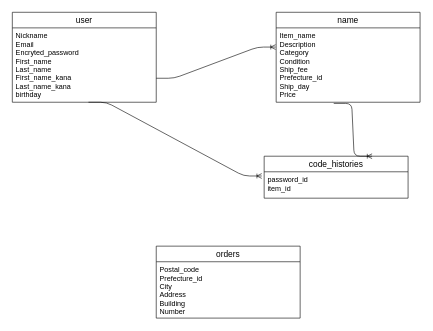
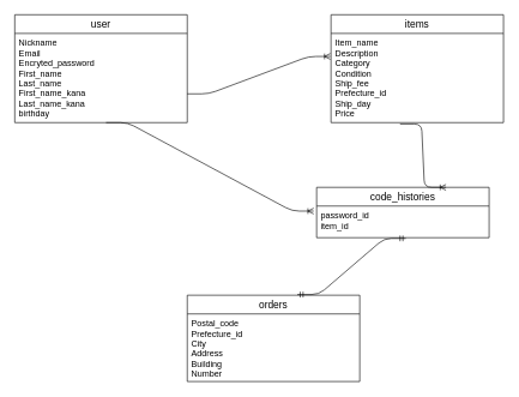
  <mxCell id="0" />
  <mxCell id="1" parent="0" />
  <mxCell id="2" value="user" style="swimlane;fontStyle=0;childLayout=stackLayout;horizontal=1;startSize=26;horizontalStack=0;resizeParent=1;resizeParentMax=0;resizeLast=0;collapsible=1;marginBottom=0;align=center;fontSize=14;" parent="1" vertex="1"><mxGeometry x="20" y="20" width="240" height="150" as="geometry" /></mxCell>
  <mxCell id="3" value="Nickname&#10;Email&#10;Encryted_password&#10;First_name&#10;Last_name&#10;First_name_kana&#10;Last_name_kana&#10;birthday&#10;" style="text;strokeColor=none;fillColor=none;spacingLeft=4;spacingRight=4;overflow=hidden;rotatable=0;points=[[0,0.5],[1,0.5]];portConstraint=eastwest;fontSize=12;" parent="2" vertex="1"><mxGeometry y="26" width="240" height="124" as="geometry" /></mxCell>
- <mxCell id="4" value="name" style="swimlane;fontStyle=0;childLayout=stackLayout;horizontal=1;startSize=26;horizontalStack=0;resizeParent=1;resizeParentMax=0;resizeLast=0;collapsible=1;marginBottom=0;align=center;fontSize=14;" parent="1" vertex="1"><mxGeometry x="460" y="20" width="240" height="150" as="geometry" /></mxCell>
+ <mxCell id="4" value="items" style="swimlane;fontStyle=0;childLayout=stackLayout;horizontal=1;startSize=26;horizontalStack=0;resizeParent=1;resizeParentMax=0;resizeLast=0;collapsible=1;marginBottom=0;align=center;fontSize=14;" parent="1" vertex="1"><mxGeometry x="460" y="20" width="240" height="150" as="geometry" /></mxCell>
  <mxCell id="5" value="Item_name&#10;Description&#10;Category&#10;Condition&#10;Ship_fee&#10;Prefecture_id&#10;Ship_day&#10;Price&#10;" style="text;strokeColor=none;fillColor=none;spacingLeft=4;spacingRight=4;overflow=hidden;rotatable=0;points=[[0,0.5],[1,0.5]];portConstraint=eastwest;fontSize=12;" parent="4" vertex="1"><mxGeometry y="26" width="240" height="124" as="geometry" /></mxCell>
  <mxCell id="6" value="orders" style="swimlane;fontStyle=0;childLayout=stackLayout;horizontal=1;startSize=26;horizontalStack=0;resizeParent=1;resizeParentMax=0;resizeLast=0;collapsible=1;marginBottom=0;align=center;fontSize=14;" parent="1" vertex="1"><mxGeometry x="260" y="410" width="240" height="120" as="geometry" /></mxCell>
  <mxCell id="7" value="Postal_code&#10;Prefecture_id&#10;City&#10;Address&#10;Building&#10;Number" style="text;strokeColor=none;fillColor=none;spacingLeft=4;spacingRight=4;overflow=hidden;rotatable=0;points=[[0,0.5],[1,0.5]];portConstraint=eastwest;fontSize=12;" parent="6" vertex="1"><mxGeometry y="26" width="240" height="94" as="geometry" /></mxCell>
  <mxCell id="8" value="code_histories" style="swimlane;fontStyle=0;childLayout=stackLayout;horizontal=1;startSize=26;horizontalStack=0;resizeParent=1;resizeParentMax=0;resizeLast=0;collapsible=1;marginBottom=0;align=center;fontSize=14;" parent="1" vertex="1"><mxGeometry x="440" y="260" width="240" height="70" as="geometry" /></mxCell>
  <mxCell id="9" value="password_id&#10;item_id" style="text;strokeColor=none;fillColor=none;spacingLeft=4;spacingRight=4;overflow=hidden;rotatable=0;points=[[0,0.5],[1,0.5]];portConstraint=eastwest;fontSize=12;" parent="8" vertex="1"><mxGeometry y="26" width="240" height="44" as="geometry" /></mxCell>
  <mxCell id="10" value="" style="edgeStyle=entityRelationEdgeStyle;fontSize=12;html=1;endArrow=ERoneToMany;entryX=-0.004;entryY=0.258;entryDx=0;entryDy=0;entryPerimeter=0;" parent="1" target="5" edge="1"><mxGeometry width="100" height="100" relative="1" as="geometry"><mxPoint x="260" y="130" as="sourcePoint" /><mxPoint x="360" y="30" as="targetPoint" /></mxGeometry></mxCell>
+ <mxCell id="11" value="" style="edgeStyle=entityRelationEdgeStyle;fontSize=12;html=1;endArrow=ERmandOne;startArrow=ERmandOne;entryX=0.517;entryY=1.023;entryDx=0;entryDy=0;entryPerimeter=0;exitX=0.638;exitY=-0.008;exitDx=0;exitDy=0;exitPerimeter=0;" parent="1" source="6" target="9" edge="1"><mxGeometry width="100" height="100" relative="1" as="geometry"><mxPoint x="340" y="450" as="sourcePoint" /><mxPoint x="440" y="350" as="targetPoint" /></mxGeometry></mxCell>
  <mxCell id="12" value="" style="edgeStyle=entityRelationEdgeStyle;fontSize=12;html=1;endArrow=ERoneToMany;exitX=0.529;exitY=1;exitDx=0;exitDy=0;exitPerimeter=0;entryX=-0.017;entryY=0.159;entryDx=0;entryDy=0;entryPerimeter=0;" parent="1" source="3" target="9" edge="1"><mxGeometry width="100" height="100" relative="1" as="geometry"><mxPoint x="230" y="330" as="sourcePoint" /><mxPoint x="330" y="230" as="targetPoint" /></mxGeometry></mxCell>
  <mxCell id="13" value="" style="edgeStyle=entityRelationEdgeStyle;fontSize=12;html=1;endArrow=ERoneToMany;exitX=0.4;exitY=1.016;exitDx=0;exitDy=0;exitPerimeter=0;entryX=0.75;entryY=0;entryDx=0;entryDy=0;" parent="1" source="5" target="8" edge="1"><mxGeometry width="100" height="100" relative="1" as="geometry"><mxPoint x="340" y="390" as="sourcePoint" /><mxPoint x="440" y="290" as="targetPoint" /></mxGeometry></mxCell>
